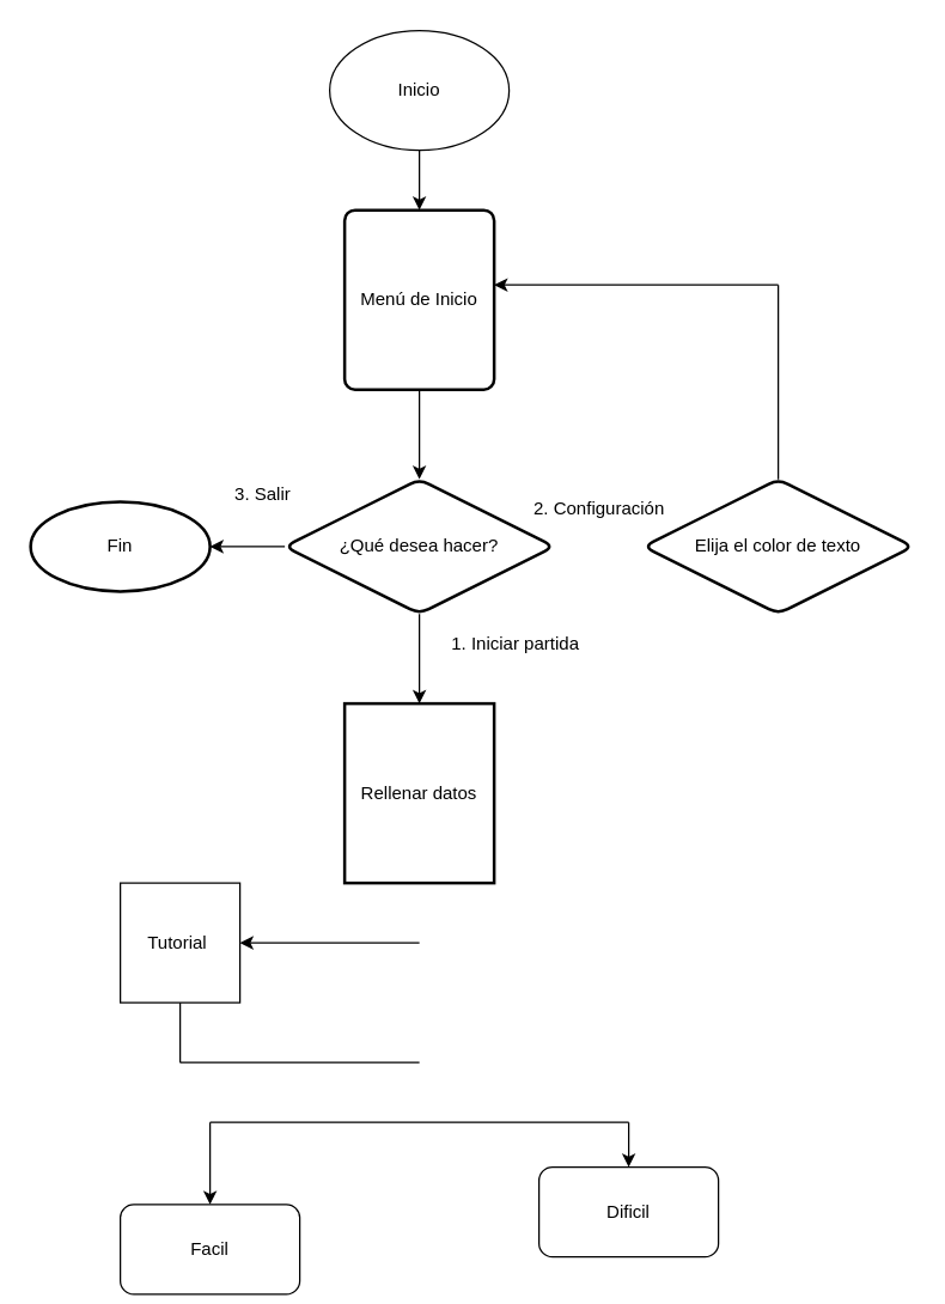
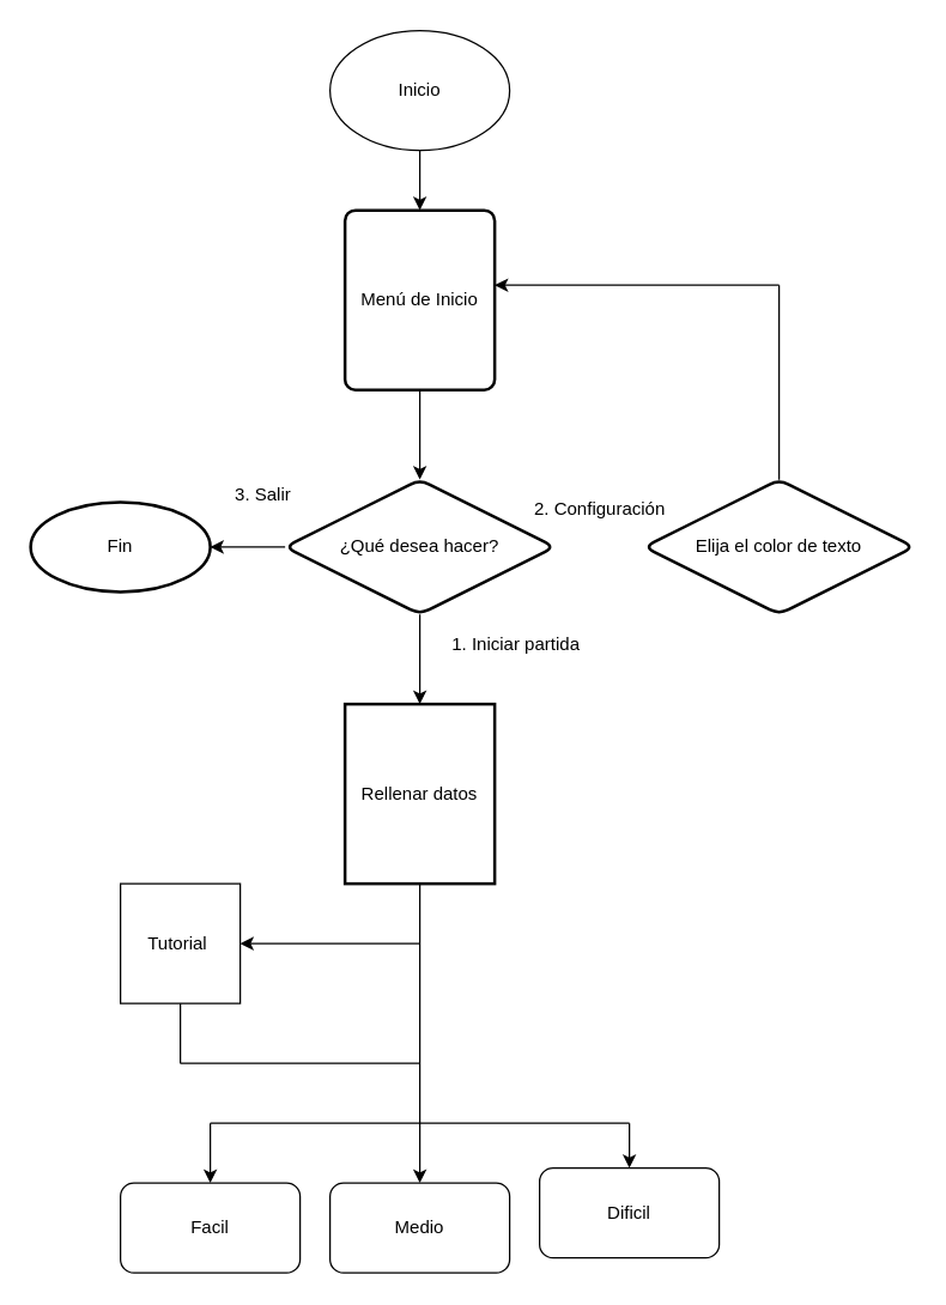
  <mxCell id="0" />
  <mxCell id="1" parent="0" />
  <mxCell id="2" value="" style="edgeStyle=orthogonalEdgeStyle;rounded=0;orthogonalLoop=1;jettySize=auto;html=1;" parent="1" source="3" edge="1"><mxGeometry relative="1" as="geometry"><mxPoint x="280" y="140" as="targetPoint" /></mxGeometry></mxCell>
  <mxCell id="3" value="Inicio" style="ellipse;whiteSpace=wrap;html=1;" parent="1" vertex="1"><mxGeometry x="220" y="20" width="120" height="80" as="geometry" /></mxCell>
  <mxCell id="4" value="" style="edgeStyle=orthogonalEdgeStyle;rounded=0;orthogonalLoop=1;jettySize=auto;html=1;" parent="1" source="5" edge="1"><mxGeometry relative="1" as="geometry"><mxPoint x="280" y="320" as="targetPoint" /></mxGeometry></mxCell>
  <mxCell id="5" value="Menú de Inicio" style="rounded=1;whiteSpace=wrap;html=1;absoluteArcSize=1;arcSize=14;strokeWidth=2;" parent="1" vertex="1"><mxGeometry x="230" y="140" width="100" height="120" as="geometry" /></mxCell>
  <mxCell id="6" value="" style="edgeStyle=orthogonalEdgeStyle;rounded=0;orthogonalLoop=1;jettySize=auto;html=1;" parent="1" source="7" target="8" edge="1"><mxGeometry relative="1" as="geometry" /></mxCell>
  <mxCell id="7" value="¿Qué desea hacer?" style="rhombus;whiteSpace=wrap;html=1;rounded=1;arcSize=14;strokeWidth=2;" parent="1" vertex="1"><mxGeometry x="190" y="320" width="180" height="90" as="geometry" /></mxCell>
  <mxCell id="8" value="Fin" style="ellipse;whiteSpace=wrap;html=1;rounded=1;arcSize=14;strokeWidth=2;" parent="1" vertex="1"><mxGeometry x="20" y="335" width="120" height="60" as="geometry" /></mxCell>
  <mxCell id="9" value="3. Salir" style="text;html=1;align=center;verticalAlign=middle;resizable=0;points=[];autosize=1;strokeColor=none;fillColor=none;" parent="1" vertex="1"><mxGeometry x="150" y="320" width="50" height="20" as="geometry" /></mxCell>
  <mxCell id="10" value="Elija el color de texto" style="rhombus;whiteSpace=wrap;html=1;rounded=1;arcSize=14;strokeWidth=2;" parent="1" vertex="1"><mxGeometry x="430" y="320" width="180" height="90" as="geometry" /></mxCell>
  <mxCell id="11" value="2. Configuración" style="text;html=1;align=center;verticalAlign=middle;resizable=0;points=[];autosize=1;strokeColor=none;fillColor=none;" parent="1" vertex="1"><mxGeometry x="350" y="330" width="100" height="20" as="geometry" /></mxCell>
  <mxCell id="12" value="1. Iniciar partida" style="text;html=1;align=center;verticalAlign=middle;resizable=0;points=[];autosize=1;strokeColor=none;fillColor=none;" parent="1" vertex="1"><mxGeometry x="294" y="420" width="100" height="20" as="geometry" /></mxCell>
  <mxCell id="13" value="" style="edgeStyle=orthogonalEdgeStyle;rounded=0;orthogonalLoop=1;jettySize=auto;html=1;exitX=0.5;exitY=1;exitDx=0;exitDy=0;entryX=0.5;entryY=0;entryDx=0;entryDy=0;" parent="1" source="7" edge="1" target="15"><mxGeometry relative="1" as="geometry"><mxPoint x="260" y="440" as="sourcePoint" /><mxPoint x="280" y="460" as="targetPoint" /></mxGeometry></mxCell>
+ <mxCell id="14" style="edgeStyle=orthogonalEdgeStyle;rounded=0;orthogonalLoop=1;jettySize=auto;html=1;entryX=0.5;entryY=0;entryDx=0;entryDy=0;" edge="1" parent="1" source="15" target="23"><mxGeometry relative="1" as="geometry"><mxPoint x="280" y="750" as="targetPoint" /></mxGeometry></mxCell>
  <mxCell id="15" value="Rellenar datos" style="whiteSpace=wrap;html=1;absoluteArcSize=1;arcSize=14;strokeWidth=2;rounded=0;" parent="1" vertex="1"><mxGeometry x="230" y="470" width="100" height="120" as="geometry" /></mxCell>
  <mxCell id="16" value="" style="endArrow=none;html=1;rounded=0;" edge="1" parent="1"><mxGeometry width="50" height="50" relative="1" as="geometry"><mxPoint x="520" y="320" as="sourcePoint" /><mxPoint x="520" y="190" as="targetPoint" /></mxGeometry></mxCell>
  <mxCell id="17" value="" style="endArrow=classic;html=1;rounded=0;entryX=1;entryY=0.417;entryDx=0;entryDy=0;entryPerimeter=0;" edge="1" parent="1" target="5"><mxGeometry width="50" height="50" relative="1" as="geometry"><mxPoint x="520" y="190" as="sourcePoint" /><mxPoint x="570" y="140" as="targetPoint" /></mxGeometry></mxCell>
  <mxCell id="18" value="" style="endArrow=classic;html=1;rounded=0;" edge="1" parent="1"><mxGeometry width="50" height="50" relative="1" as="geometry"><mxPoint x="280" y="630" as="sourcePoint" /><mxPoint x="160" y="630" as="targetPoint" /></mxGeometry></mxCell>
  <mxCell id="19" value="Tutorial&amp;nbsp;" style="whiteSpace=wrap;html=1;aspect=fixed;labelBorderColor=none;" vertex="1" parent="1"><mxGeometry x="80" y="590" width="80" height="80" as="geometry" /></mxCell>
  <mxCell id="20" value="" style="endArrow=none;html=1;rounded=0;" edge="1" parent="1"><mxGeometry width="50" height="50" relative="1" as="geometry"><mxPoint x="120" y="710" as="sourcePoint" /><mxPoint x="120" y="670" as="targetPoint" /></mxGeometry></mxCell>
  <mxCell id="21" value="" style="endArrow=none;html=1;rounded=0;" edge="1" parent="1"><mxGeometry width="50" height="50" relative="1" as="geometry"><mxPoint x="120" y="710" as="sourcePoint" /><mxPoint x="280" y="710" as="targetPoint" /></mxGeometry></mxCell>
- <mxCell id="22" value="Facil" style="rounded=1;whiteSpace=wrap;html=1;" vertex="1" parent="1"><mxGeometry x="80" y="805" width="120" height="60" as="geometry" /></mxCell>
+ <mxCell id="22" value="Facil" style="rounded=1;whiteSpace=wrap;html=1;" vertex="1" parent="1"><mxGeometry x="80" y="790" width="120" height="60" as="geometry" /></mxCell>
+ <mxCell id="23" value="Medio" style="rounded=1;whiteSpace=wrap;html=1;" vertex="1" parent="1"><mxGeometry x="220" y="790" width="120" height="60" as="geometry" /></mxCell>
  <mxCell id="24" value="Dificil" style="rounded=1;whiteSpace=wrap;html=1;" vertex="1" parent="1"><mxGeometry x="360" y="780" width="120" height="60" as="geometry" /></mxCell>
  <mxCell id="25" value="" style="endArrow=none;html=1;rounded=0;" edge="1" parent="1"><mxGeometry width="50" height="50" relative="1" as="geometry"><mxPoint x="140" y="750" as="sourcePoint" /><mxPoint x="420" y="750" as="targetPoint" /></mxGeometry></mxCell>
  <mxCell id="26" value="" style="endArrow=classic;html=1;rounded=0;entryX=0.5;entryY=0;entryDx=0;entryDy=0;" edge="1" parent="1" target="22"><mxGeometry width="50" height="50" relative="1" as="geometry"><mxPoint x="140" y="750" as="sourcePoint" /><mxPoint x="190" y="700" as="targetPoint" /></mxGeometry></mxCell>
  <mxCell id="27" value="" style="endArrow=classic;html=1;rounded=0;entryX=0.5;entryY=0;entryDx=0;entryDy=0;" edge="1" parent="1" target="24"><mxGeometry width="50" height="50" relative="1" as="geometry"><mxPoint x="420" y="750" as="sourcePoint" /><mxPoint x="470" y="700" as="targetPoint" /></mxGeometry></mxCell>
